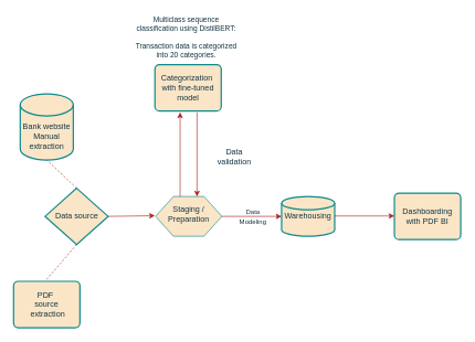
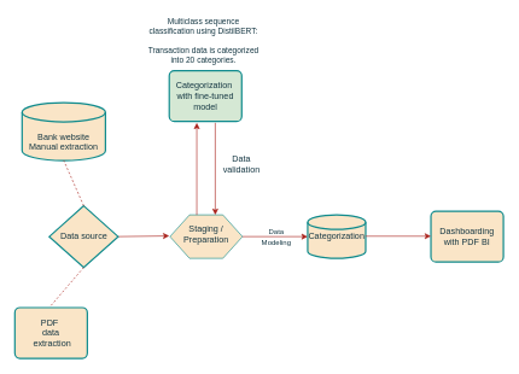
  <mxCell id="0" />
  <mxCell id="1" parent="0" />
- <mxCell id="2" value="&lt;div&gt;&lt;br&gt;&lt;/div&gt;&lt;div&gt;&lt;br&gt;&lt;/div&gt;&lt;div&gt;&lt;span style=&quot;background-color: initial;&quot;&gt;Bank website&lt;/span&gt;&lt;br&gt;&lt;/div&gt;&lt;div&gt;Manual extraction&lt;/div&gt;" style="strokeWidth=2;html=1;shape=mxgraph.flowchart.database;whiteSpace=wrap;labelBackgroundColor=none;fillColor=#FAE5C7;strokeColor=#0F8B8D;fontColor=#143642;" vertex="1" parent="1"><mxGeometry x="30" y="141" width="80" height="100" as="geometry" /></mxCell>
+ <mxCell id="2" value="&lt;div&gt;&lt;br&gt;&lt;/div&gt;&lt;div&gt;&lt;br&gt;&lt;/div&gt;&lt;div&gt;&lt;span style=&quot;background-color: initial;&quot;&gt;Bank website&lt;/span&gt;&lt;br&gt;&lt;/div&gt;&lt;div&gt;Manual extraction&lt;/div&gt;" style="strokeWidth=2;html=1;shape=mxgraph.flowchart.database;whiteSpace=wrap;labelBackgroundColor=none;fillColor=#FAE5C7;strokeColor=#0F8B8D;fontColor=#143642;" vertex="1" parent="1"><mxGeometry x="30" y="141" width="115" height="80" as="geometry" /></mxCell>
  <mxCell id="3" value="" style="endArrow=classic;html=1;rounded=0;exitX=1;exitY=0.5;exitDx=0;exitDy=0;exitPerimeter=0;labelBackgroundColor=none;strokeColor=#A8201A;fontColor=default;" edge="1" parent="1" source="5"><mxGeometry width="50" height="50" relative="1" as="geometry"><mxPoint x="130" y="325.38" as="sourcePoint" /><mxPoint x="233" y="325" as="targetPoint" /></mxGeometry></mxCell>
  <mxCell id="4" value="" style="verticalLabelPosition=bottom;verticalAlign=top;html=1;shape=hexagon;perimeter=hexagonPerimeter2;arcSize=6;size=0.27;labelBackgroundColor=none;fillColor=#FAE5C7;strokeColor=#0F8B8D;fontColor=#143642;" vertex="1" parent="1"><mxGeometry x="234" y="296" width="100" height="60" as="geometry" /></mxCell>
  <mxCell id="5" value="Data source" style="strokeWidth=2;html=1;shape=mxgraph.flowchart.decision;whiteSpace=wrap;labelBackgroundColor=none;fillColor=#FAE5C7;strokeColor=#0F8B8D;fontColor=#143642;" vertex="1" parent="1"><mxGeometry x="67.5" y="283.5" width="95" height="85" as="geometry" /></mxCell>
  <mxCell id="6" value="&lt;div&gt;&lt;br&gt;&lt;/div&gt;Staging /&lt;div&gt;Preparation&lt;/div&gt;" style="text;html=1;align=center;verticalAlign=middle;whiteSpace=wrap;rounded=0;labelBackgroundColor=none;fontColor=#143642;" vertex="1" parent="1"><mxGeometry x="254" y="301" width="60" height="30" as="geometry" /></mxCell>
  <mxCell id="7" value="" style="endArrow=classic;html=1;rounded=0;exitX=0.25;exitY=0;exitDx=0;exitDy=0;fillColor=#FAE5C7;strokeColor=#A8201A;labelBackgroundColor=none;fontColor=default;" edge="1" parent="1"><mxGeometry width="50" height="50" relative="1" as="geometry"><mxPoint x="271" y="296" as="sourcePoint" /><mxPoint x="271" y="169" as="targetPoint" /></mxGeometry></mxCell>
  <mxCell id="8" value="" style="endArrow=classic;html=1;rounded=0;fillColor=#FAE5C7;strokeColor=#A8201A;exitX=0.635;exitY=1.027;exitDx=0;exitDy=0;exitPerimeter=0;entryX=0.625;entryY=0;entryDx=0;entryDy=0;labelBackgroundColor=none;fontColor=default;" edge="1" parent="1" source="12" target="4"><mxGeometry width="50" height="50" relative="1" as="geometry"><mxPoint x="294" y="170" as="sourcePoint" /><mxPoint x="297" y="287" as="targetPoint" /></mxGeometry></mxCell>
- <mxCell id="9" value="Data validation" style="text;html=1;align=center;verticalAlign=middle;whiteSpace=wrap;rounded=0;fillColor=none;strokeColor=none;fontColor=#143642;labelBackgroundColor=none;" vertex="1" parent="1"><mxGeometry x="313" y="221" width="80" height="30" as="geometry" /></mxCell>
+ <mxCell id="9" value="Data validation" style="text;html=1;align=center;verticalAlign=middle;whiteSpace=wrap;rounded=0;fillColor=none;strokeColor=none;fontColor=#143642;labelBackgroundColor=none;" vertex="1" parent="1"><mxGeometry x="293" y="211" width="80" height="30" as="geometry" /></mxCell>
  <mxCell id="10" value="" style="endArrow=classic;html=1;rounded=0;exitX=1;exitY=0.5;exitDx=0;exitDy=0;labelBackgroundColor=none;strokeColor=#A8201A;fontColor=default;" edge="1" parent="1" source="4"><mxGeometry width="50" height="50" relative="1" as="geometry"><mxPoint x="344" y="361" as="sourcePoint" /><mxPoint x="424" y="326" as="targetPoint" /></mxGeometry></mxCell>
- <mxCell id="11" value="Warehousing" style="strokeWidth=2;html=1;shape=mxgraph.flowchart.database;whiteSpace=wrap;labelBackgroundColor=none;fillColor=#FAE5C7;strokeColor=#0F8B8D;fontColor=#143642;" vertex="1" parent="1"><mxGeometry x="424" y="296" width="80" height="60" as="geometry" /></mxCell>
- <mxCell id="12" value="Categorization&amp;nbsp;&lt;div&gt;with fine-tuned model&lt;/div&gt;" style="rounded=1;whiteSpace=wrap;html=1;absoluteArcSize=1;arcSize=14;strokeWidth=2;labelBackgroundColor=none;fillColor=#FAE5C7;strokeColor=#0F8B8D;fontColor=#143642;" vertex="1" parent="1"><mxGeometry x="233" y="97" width="100" height="70" as="geometry" /></mxCell>
+ <mxCell id="11" value="Categorization" style="strokeWidth=2;html=1;shape=mxgraph.flowchart.database;whiteSpace=wrap;labelBackgroundColor=none;fillColor=#FAE5C7;strokeColor=#0F8B8D;fontColor=#143642;" vertex="1" parent="1"><mxGeometry x="424" y="296" width="80" height="60" as="geometry" /></mxCell>
+ <mxCell id="12" value="Categorization&amp;nbsp;&lt;div&gt;with fine-tuned model&lt;/div&gt;" style="rounded=1;whiteSpace=wrap;html=1;absoluteArcSize=1;arcSize=14;strokeWidth=2;labelBackgroundColor=none;fillColor=#d5e8d4;strokeColor=#0F8B8D;fontColor=#143642;" vertex="1" parent="1"><mxGeometry x="233" y="97" width="100" height="70" as="geometry" /></mxCell>
  <mxCell id="13" value="" style="endArrow=none;dashed=1;html=1;rounded=0;entryX=0.5;entryY=1;entryDx=0;entryDy=0;entryPerimeter=0;exitX=0.5;exitY=0;exitDx=0;exitDy=0;exitPerimeter=0;labelBackgroundColor=none;strokeColor=#A8201A;fontColor=default;" edge="1" parent="1" source="5" target="2"><mxGeometry width="50" height="50" relative="1" as="geometry"><mxPoint x="60" y="311" as="sourcePoint" /><mxPoint x="110" y="261" as="targetPoint" /></mxGeometry></mxCell>
  <mxCell id="14" value="" style="endArrow=none;dashed=1;html=1;rounded=0;exitX=0.5;exitY=0;exitDx=0;exitDy=0;exitPerimeter=0;entryX=0.5;entryY=1;entryDx=0;entryDy=0;entryPerimeter=0;labelBackgroundColor=none;strokeColor=#A8201A;fontColor=default;" edge="1" parent="1" target="5"><mxGeometry width="50" height="50" relative="1" as="geometry"><mxPoint x="70" y="421" as="sourcePoint" /><mxPoint x="100" y="391" as="targetPoint" /></mxGeometry></mxCell>
  <mxCell id="15" value="Dashboarding with PDF BI" style="rounded=1;whiteSpace=wrap;html=1;absoluteArcSize=1;arcSize=14;strokeWidth=2;labelBackgroundColor=none;fillColor=#FAE5C7;strokeColor=#0F8B8D;fontColor=#143642;" vertex="1" parent="1"><mxGeometry x="594" y="291" width="100" height="70" as="geometry" /></mxCell>
  <mxCell id="16" value="" style="endArrow=classic;html=1;rounded=0;exitX=1;exitY=0.5;exitDx=0;exitDy=0;labelBackgroundColor=none;strokeColor=#A8201A;fontColor=default;" edge="1" parent="1"><mxGeometry width="50" height="50" relative="1" as="geometry"><mxPoint x="504" y="325.38" as="sourcePoint" /><mxPoint x="594" y="325.38" as="targetPoint" /></mxGeometry></mxCell>
- <mxCell id="17" value="&lt;div&gt;PDF&amp;nbsp;&lt;div&gt;source&lt;div&gt;&amp;nbsp;extraction&lt;/div&gt;&lt;/div&gt;&lt;/div&gt;" style="rounded=1;whiteSpace=wrap;html=1;absoluteArcSize=1;arcSize=14;strokeWidth=2;labelBackgroundColor=none;fillColor=#FAE5C7;strokeColor=#0F8B8D;fontColor=#143642;" vertex="1" parent="1"><mxGeometry x="20" y="424" width="100" height="70" as="geometry" /></mxCell>
+ <mxCell id="17" value="&lt;div&gt;PDF&amp;nbsp;&lt;div&gt;data&lt;div&gt;&amp;nbsp;extraction&lt;/div&gt;&lt;/div&gt;&lt;/div&gt;" style="rounded=1;whiteSpace=wrap;html=1;absoluteArcSize=1;arcSize=14;strokeWidth=2;labelBackgroundColor=none;fillColor=#FAE5C7;strokeColor=#0F8B8D;fontColor=#143642;" vertex="1" parent="1"><mxGeometry x="20" y="424" width="100" height="70" as="geometry" /></mxCell>
  <mxCell id="18" value="&lt;font style=&quot;font-size: 11px;&quot;&gt;Multiclass sequence classification using DistilBERT:&lt;/font&gt;&lt;div style=&quot;font-size: 11px;&quot;&gt;&lt;font style=&quot;font-size: 11px;&quot;&gt;&lt;br&gt;&lt;/font&gt;&lt;/div&gt;&lt;div style=&quot;font-size: 11px;&quot;&gt;&lt;font style=&quot;font-size: 11px;&quot;&gt;Transaction data is categorized into 20 categories.&lt;/font&gt;&lt;/div&gt;&lt;div style=&quot;font-size: 11px;&quot;&gt;&lt;font style=&quot;font-size: 11px;&quot;&gt;&lt;br&gt;&lt;/font&gt;&lt;/div&gt;" style="text;html=1;align=center;verticalAlign=middle;whiteSpace=wrap;rounded=0;labelBackgroundColor=none;fontColor=#143642;" vertex="1" parent="1"><mxGeometry x="198" y="20" width="165" height="83" as="geometry" /></mxCell>
  <mxCell id="19" value="&lt;font style=&quot;font-size: 10px;&quot;&gt;Data Modeling&lt;/font&gt;" style="text;html=1;align=center;verticalAlign=middle;whiteSpace=wrap;rounded=0;labelBackgroundColor=none;fontColor=#143642;" vertex="1" parent="1"><mxGeometry x="351" y="311" width="60" height="30" as="geometry" /></mxCell>
